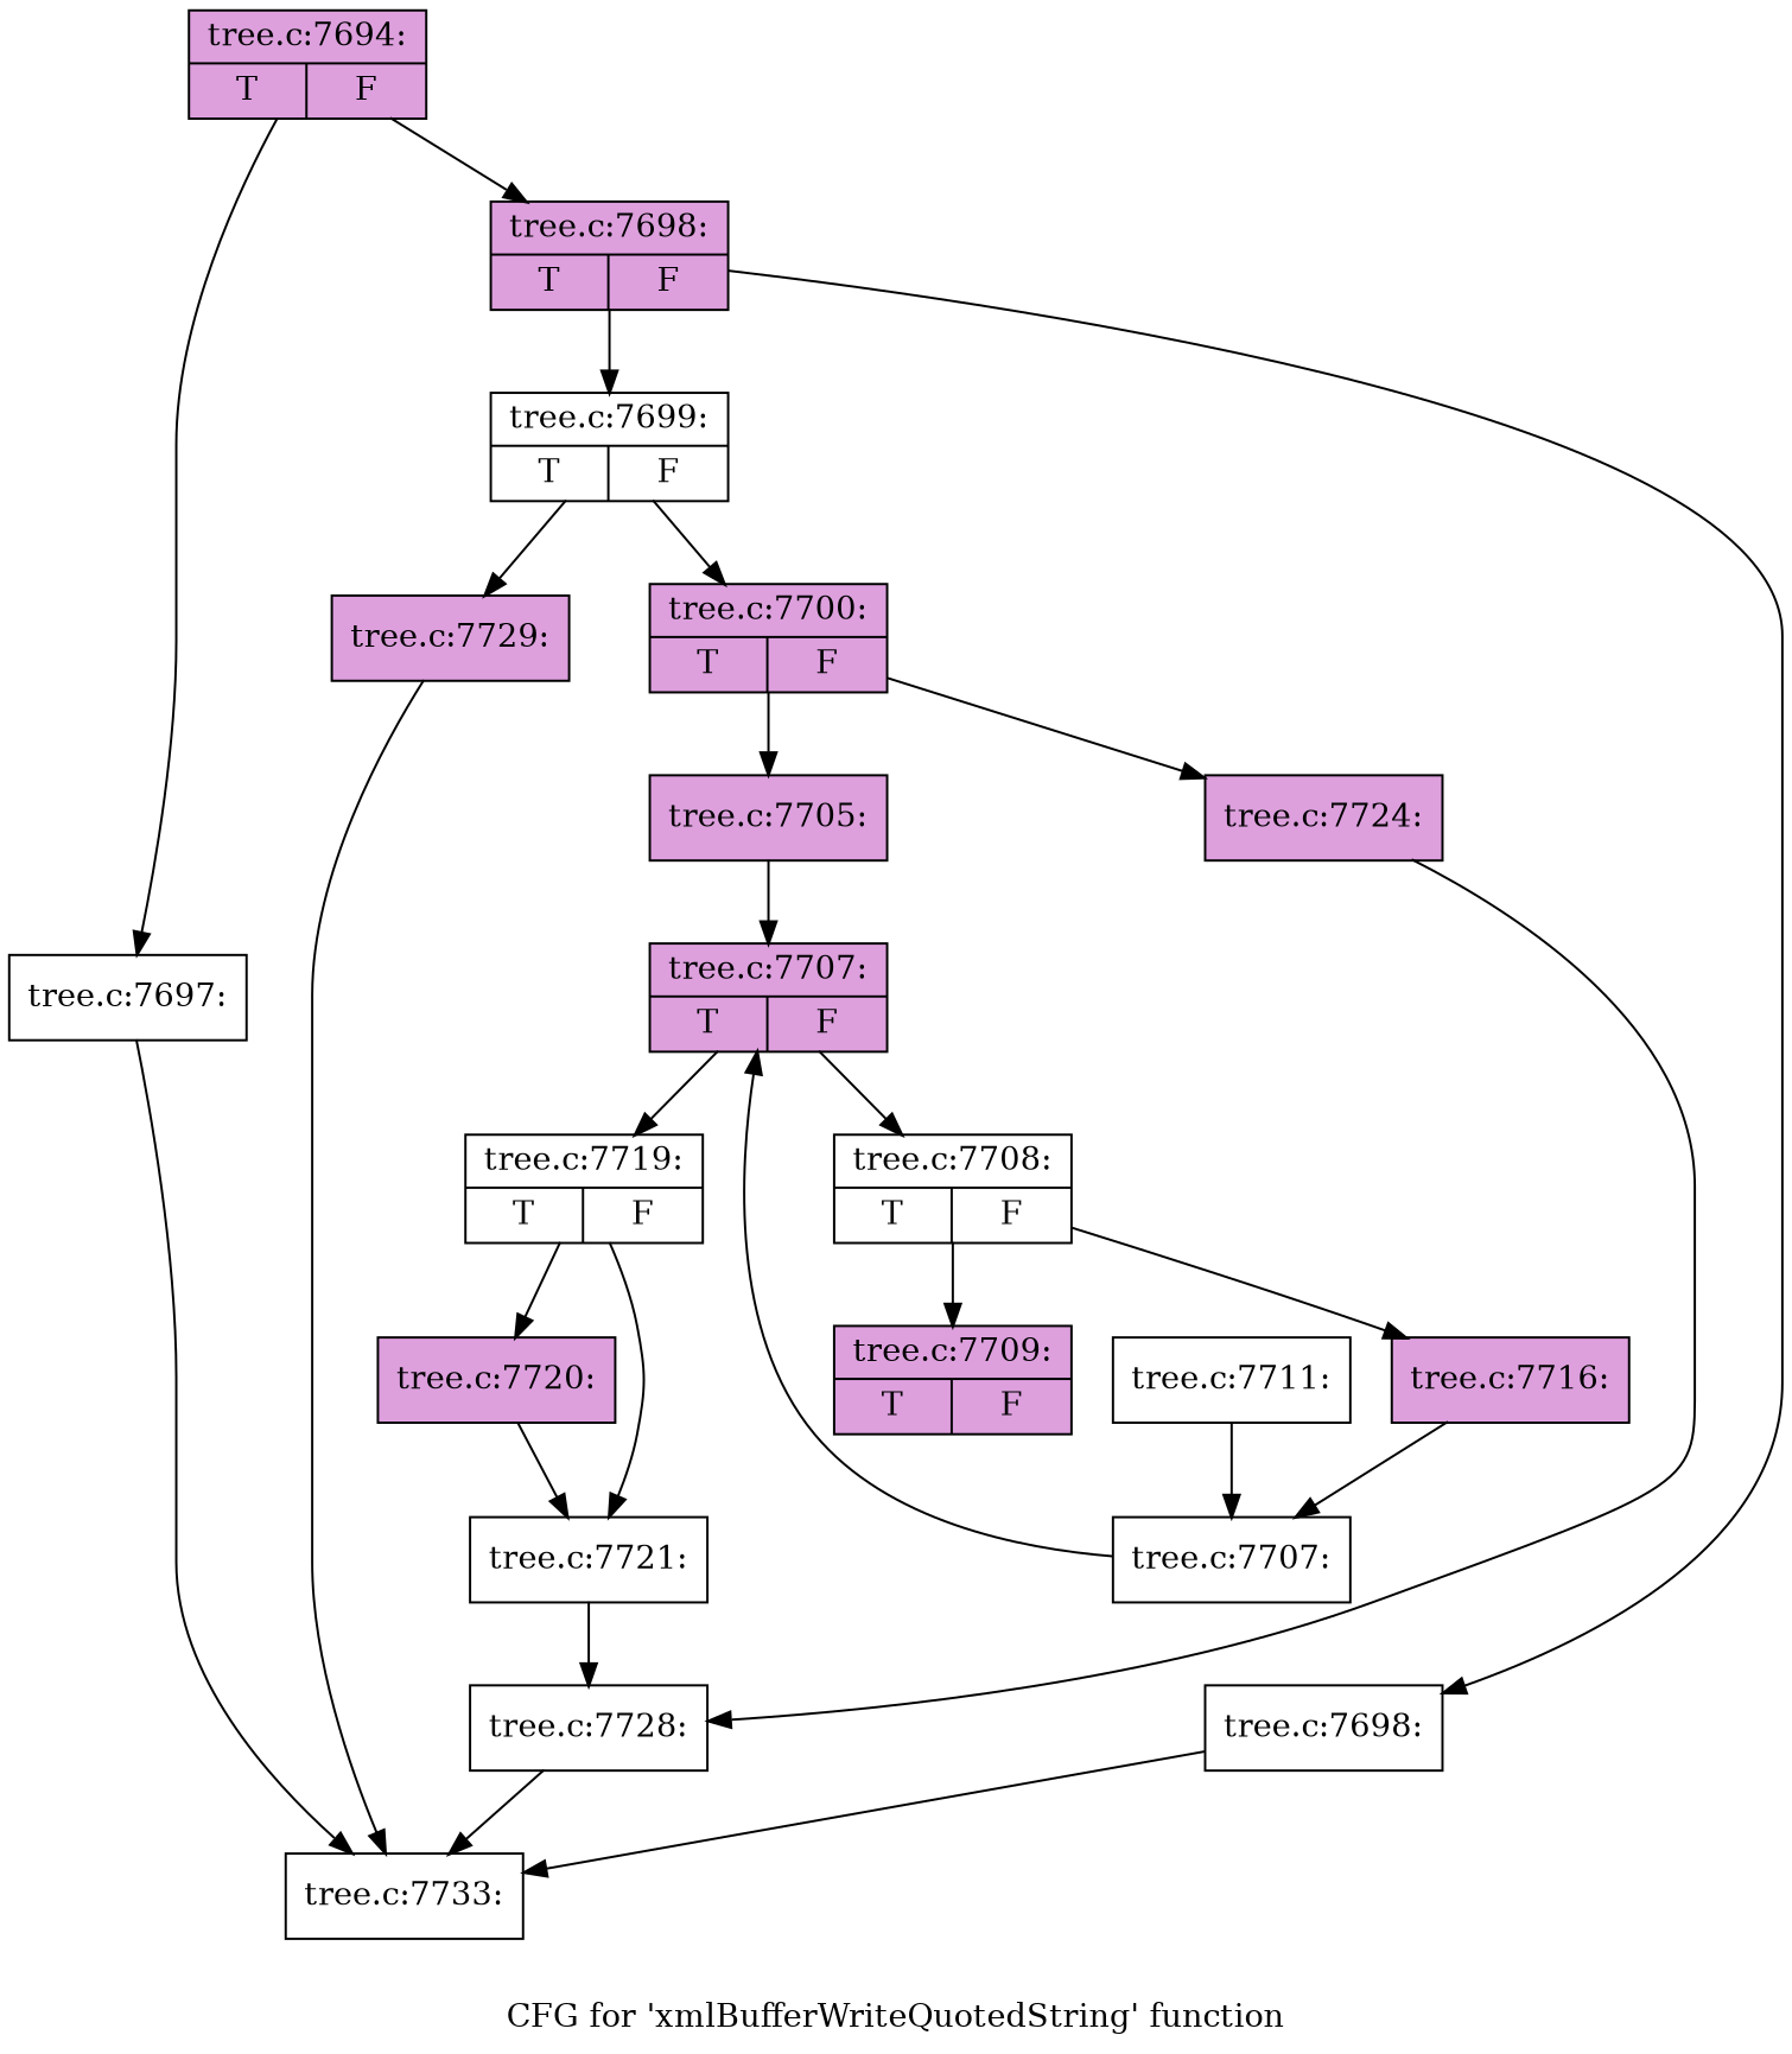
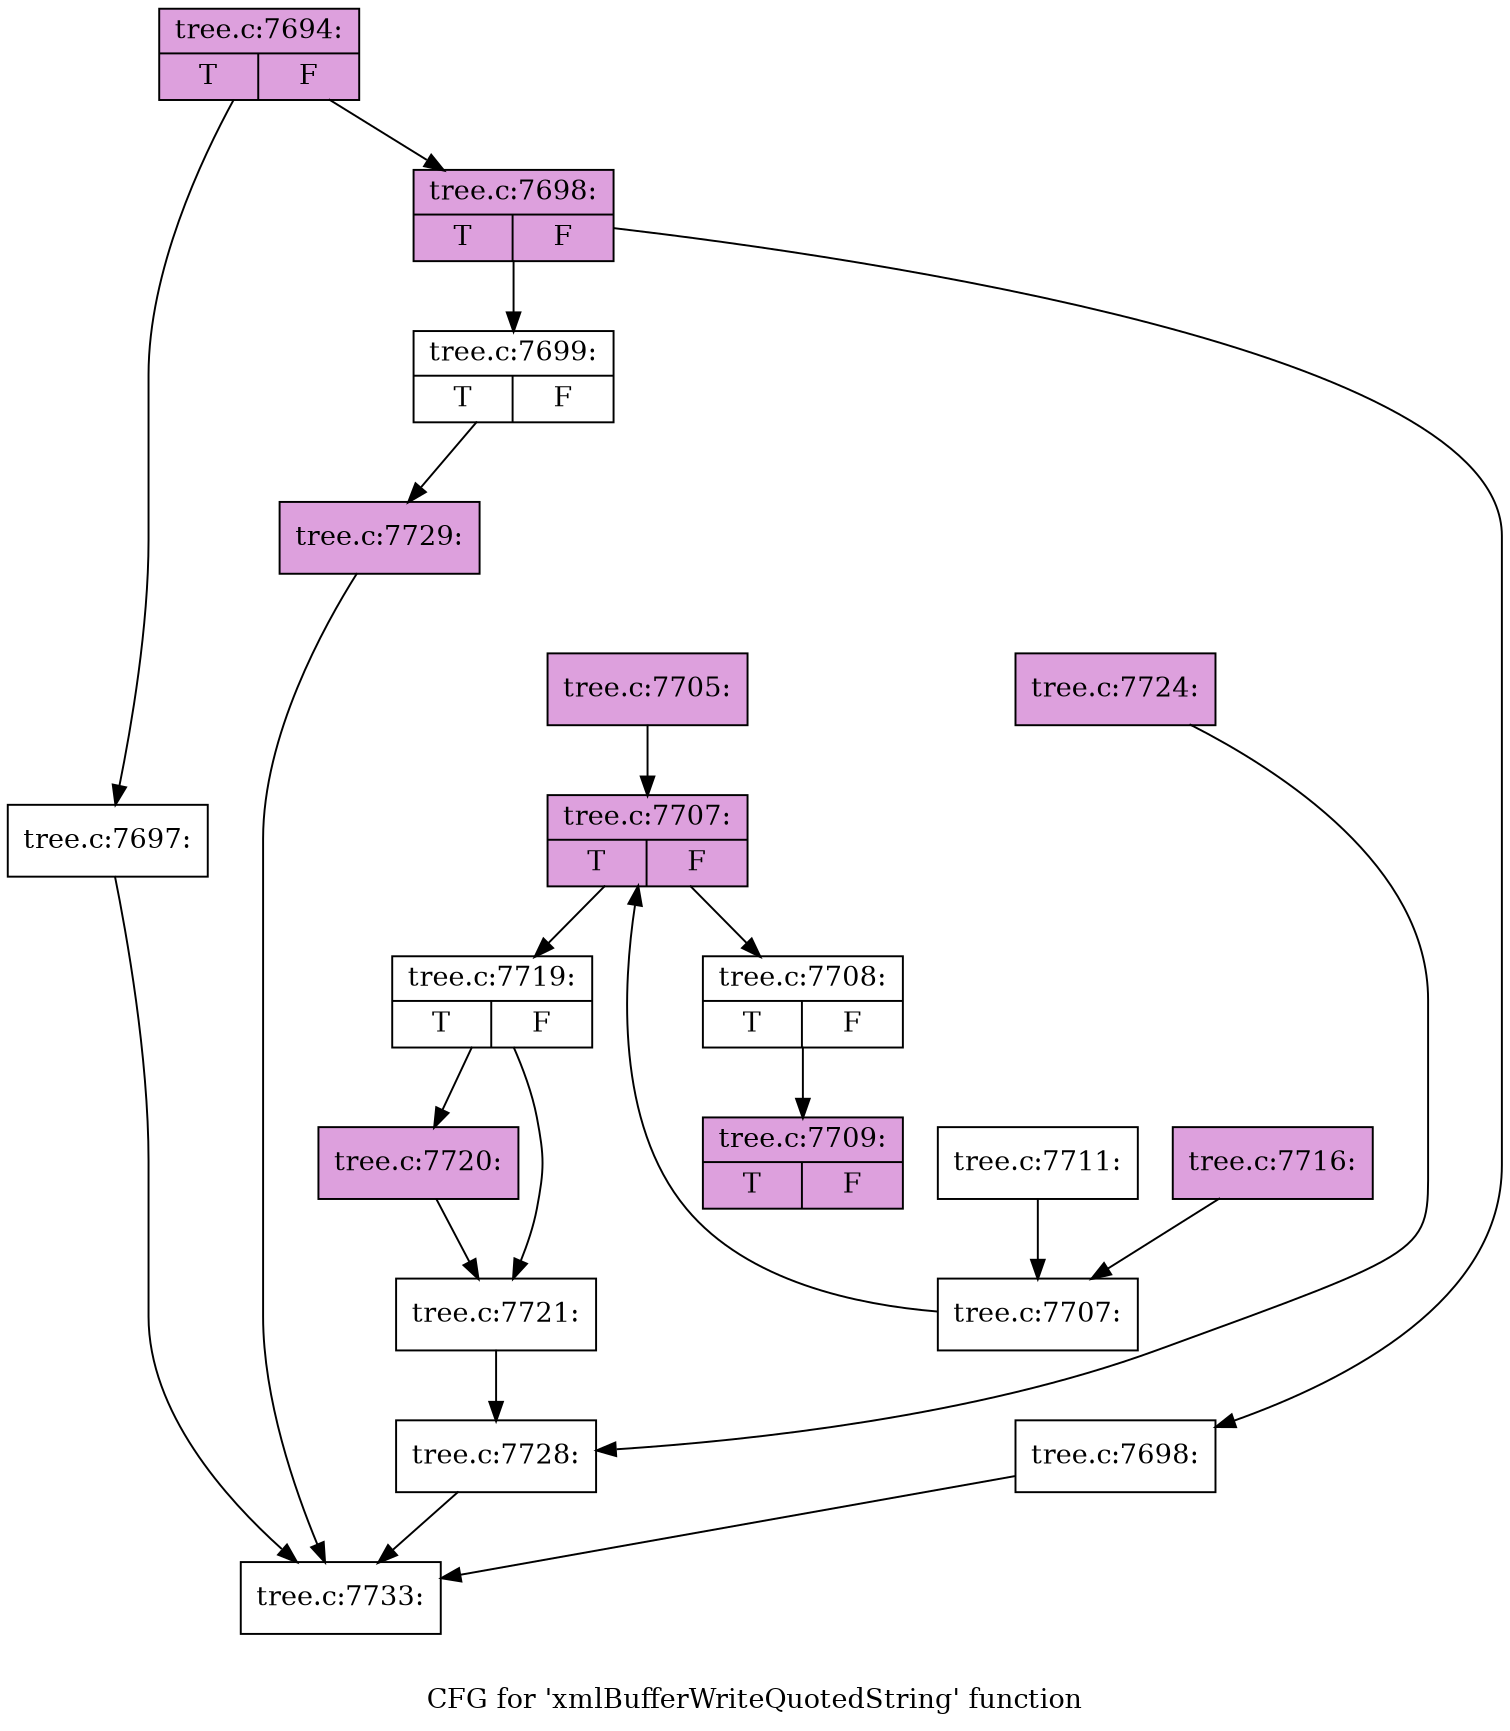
  digraph {
    label="CFG for 'xmlBufferWriteQuotedString' function"
    node [fillcolor=plum shape=record style=filled]
    n1 [label="{tree.c:7694:|{<s0>T|<s1>F}}"]
    n2 [fillcolor=white label="{tree.c:7697:}"]
    n3 [label="{tree.c:7698:|{<s0>T|<s1>F}}"]
    n4 [fillcolor=white label="{tree.c:7733:}"]
    n5 [fillcolor=white label="{tree.c:7698:}"]
    n6 [fillcolor=white label="{tree.c:7699:|{<s0>T|<s1>F}}"]
-   n7 [label="{tree.c:7700:|{<s0>T|<s1>F}}"]
    n8 [label="{tree.c:7729:}"]
    n9 [label="{tree.c:7705:}"]
    n10 [label="{tree.c:7724:}"]
    n11 [label="{tree.c:7707:|{<s0>T|<s1>F}}"]
    n12 [fillcolor=white label="{tree.c:7728:}"]
    n13 [fillcolor=white label="{tree.c:7708:|{<s0>T|<s1>F}}"]
    n14 [fillcolor=white label="{tree.c:7719:|{<s0>T|<s1>F}}"]
    n15 [label="{tree.c:7709:|{<s0>T|<s1>F}}"]
    n16 [label="{tree.c:7716:}"]
    n17 [label="{tree.c:7720:}"]
    n18 [fillcolor=white label="{tree.c:7721:}"]
    n19 [fillcolor=white label="{tree.c:7707:}"]
    n20 [fillcolor=white label="{tree.c:7711:}"]
    n1 -> n2
    n1 -> n3
    n2 -> n4
    n3 -> n5
    n3 -> n6
    n5 -> n4
-   n6 -> n7
    n6 -> n8
-   n7 -> n9
-   n7 -> n10
    n8 -> n4
    n9 -> n11
    n10 -> n12
    n11 -> n13
    n11 -> n14
    n12 -> n4
    n13 -> n15
-   n13 -> n16
    n14 -> n17
    n14 -> n18
    n16 -> n19
    n17 -> n18
    n18 -> n12
    n19 -> n11
    n20 -> n19
  }
